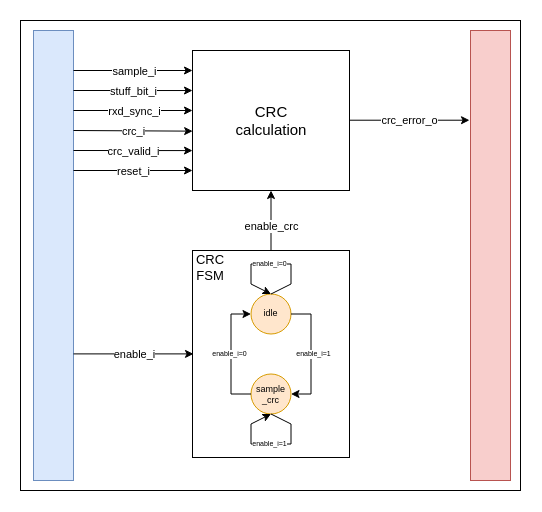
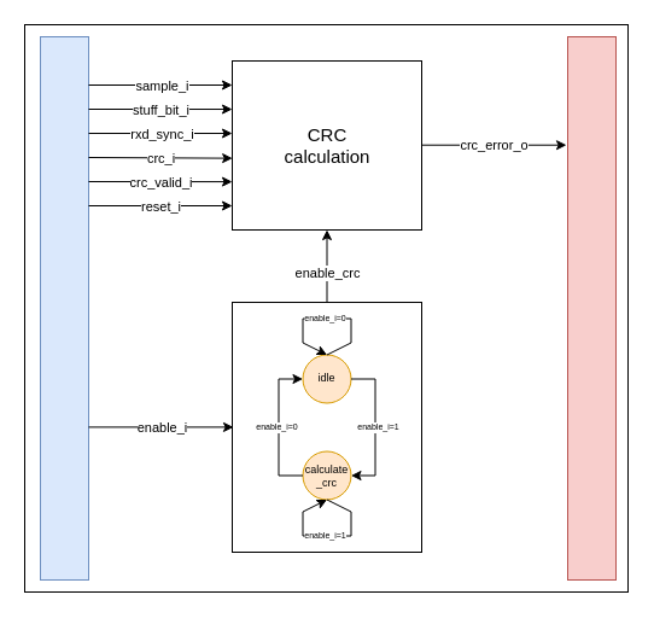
  <mxCell id="0" />
  <mxCell id="1" parent="0" />
  <mxCell id="2" value="" style="rounded=0;whiteSpace=wrap;html=1;" parent="1" vertex="1"><mxGeometry x="20" y="20" width="500" height="470" as="geometry" /></mxCell>
  <mxCell id="3" value="" style="rounded=0;whiteSpace=wrap;html=1;fillColor=#dae8fc;strokeColor=#6c8ebf;" parent="1" vertex="1"><mxGeometry x="33" y="30" width="40" height="450" as="geometry" /></mxCell>
  <mxCell id="4" value="" style="rounded=0;whiteSpace=wrap;html=1;fillColor=#f8cecc;strokeColor=#b85450;" parent="1" vertex="1"><mxGeometry x="470" y="30" width="40" height="450" as="geometry" /></mxCell>
  <mxCell id="5" value="" style="endArrow=classic;html=1;rounded=0;exitX=0.5;exitY=0;exitDx=0;exitDy=0;entryX=0.5;entryY=1;entryDx=0;entryDy=0;" parent="1" source="25" target="9" edge="1"><mxGeometry width="50" height="50" relative="1" as="geometry"><mxPoint x="271.5" y="267" as="sourcePoint" /><mxPoint x="443" y="270" as="targetPoint" /></mxGeometry></mxCell>
  <mxCell id="6" value="enable_crc" style="edgeLabel;html=1;align=center;verticalAlign=middle;resizable=0;points=[];" parent="5" vertex="1" connectable="0"><mxGeometry x="0.007" y="-4" relative="1" as="geometry"><mxPoint x="-4" y="5" as="offset" /></mxGeometry></mxCell>
  <mxCell id="7" value="" style="endArrow=classic;html=1;rounded=0;" parent="1" edge="1"><mxGeometry width="50" height="50" relative="1" as="geometry"><mxPoint x="73" y="353.4" as="sourcePoint" /><mxPoint x="193" y="353.4" as="targetPoint" /></mxGeometry></mxCell>
  <mxCell id="8" value="enable_i" style="edgeLabel;html=1;align=center;verticalAlign=middle;resizable=0;points=[];" parent="7" vertex="1" connectable="0"><mxGeometry x="0.037" relative="1" as="geometry"><mxPoint x="-2" as="offset" /></mxGeometry></mxCell>
  <mxCell id="9" value="" style="rounded=0;whiteSpace=wrap;html=1;" parent="1" vertex="1"><mxGeometry x="192" y="50" width="157" height="140" as="geometry" /></mxCell>
  <mxCell id="10" value="" style="endArrow=classic;html=1;rounded=0;exitX=1;exitY=0.25;exitDx=0;exitDy=0;" parent="1" edge="1"><mxGeometry width="50" height="50" relative="1" as="geometry"><mxPoint x="73" y="110" as="sourcePoint" /><mxPoint x="192" y="110" as="targetPoint" /></mxGeometry></mxCell>
  <mxCell id="11" value="rxd_sync_i" style="edgeLabel;html=1;align=center;verticalAlign=middle;resizable=0;points=[];" parent="10" vertex="1" connectable="0"><mxGeometry x="0.037" relative="1" as="geometry"><mxPoint x="-2" as="offset" /></mxGeometry></mxCell>
  <mxCell id="12" value="" style="endArrow=classic;html=1;rounded=0;exitX=1;exitY=0.25;exitDx=0;exitDy=0;entryX=0.001;entryY=0.576;entryDx=0;entryDy=0;entryPerimeter=0;" parent="1" edge="1" target="9"><mxGeometry width="50" height="50" relative="1" as="geometry"><mxPoint x="73" y="130" as="sourcePoint" /><mxPoint x="191" y="130" as="targetPoint" /></mxGeometry></mxCell>
  <mxCell id="13" value="crc_i" style="edgeLabel;html=1;align=center;verticalAlign=middle;resizable=0;points=[];" parent="12" vertex="1" connectable="0"><mxGeometry x="0.037" relative="1" as="geometry"><mxPoint x="-2" as="offset" /></mxGeometry></mxCell>
  <mxCell id="14" value="" style="endArrow=classic;html=1;rounded=0;exitX=1;exitY=0.25;exitDx=0;exitDy=0;entryX=0;entryY=0.715;entryDx=0;entryDy=0;entryPerimeter=0;" parent="1" edge="1" target="9"><mxGeometry width="50" height="50" relative="1" as="geometry"><mxPoint x="73" y="150" as="sourcePoint" /><mxPoint x="191" y="150" as="targetPoint" /></mxGeometry></mxCell>
  <mxCell id="15" value="crc_valid_i" style="edgeLabel;html=1;align=center;verticalAlign=middle;resizable=0;points=[];" parent="14" vertex="1" connectable="0"><mxGeometry x="0.037" relative="1" as="geometry"><mxPoint x="-2" as="offset" /></mxGeometry></mxCell>
  <mxCell id="16" value="" style="endArrow=classic;html=1;rounded=0;exitX=1;exitY=0.25;exitDx=0;exitDy=0;entryX=0;entryY=0.286;entryDx=0;entryDy=0;entryPerimeter=0;" parent="1" edge="1" target="9"><mxGeometry width="50" height="50" relative="1" as="geometry"><mxPoint x="73" y="90" as="sourcePoint" /><mxPoint x="193" y="90" as="targetPoint" /></mxGeometry></mxCell>
  <mxCell id="17" value="stuff_bit_i" style="edgeLabel;html=1;align=center;verticalAlign=middle;resizable=0;points=[];" parent="16" vertex="1" connectable="0"><mxGeometry x="0.037" relative="1" as="geometry"><mxPoint x="-2" as="offset" /></mxGeometry></mxCell>
  <mxCell id="18" value="" style="endArrow=classic;html=1;rounded=0;exitX=1;exitY=0.25;exitDx=0;exitDy=0;" parent="1" edge="1"><mxGeometry width="50" height="50" relative="1" as="geometry"><mxPoint x="73" y="70" as="sourcePoint" /><mxPoint x="192" y="70" as="targetPoint" /></mxGeometry></mxCell>
  <mxCell id="19" value="sample_i" style="edgeLabel;html=1;align=center;verticalAlign=middle;resizable=0;points=[];" parent="18" vertex="1" connectable="0"><mxGeometry x="0.037" relative="1" as="geometry"><mxPoint x="-2" as="offset" /></mxGeometry></mxCell>
  <mxCell id="20" value="" style="endArrow=classic;html=1;rounded=0;exitX=1;exitY=0.25;exitDx=0;exitDy=0;" parent="1" edge="1"><mxGeometry width="50" height="50" relative="1" as="geometry"><mxPoint x="73" y="170" as="sourcePoint" /><mxPoint x="192" y="170" as="targetPoint" /></mxGeometry></mxCell>
  <mxCell id="21" value="reset_i" style="edgeLabel;html=1;align=center;verticalAlign=middle;resizable=0;points=[];" parent="20" vertex="1" connectable="0"><mxGeometry x="0.037" relative="1" as="geometry"><mxPoint x="-3" as="offset" /></mxGeometry></mxCell>
  <mxCell id="22" value="CRC calculation" style="text;html=1;align=center;verticalAlign=middle;whiteSpace=wrap;rounded=0;fontSize=15;" parent="1" vertex="1"><mxGeometry x="240.5" y="105" width="60" height="30" as="geometry" /></mxCell>
  <mxCell id="23" value="" style="endArrow=classic;html=1;rounded=0;exitX=1;exitY=0.25;exitDx=0;exitDy=0;" parent="1" edge="1"><mxGeometry width="50" height="50" relative="1" as="geometry"><mxPoint x="349" y="119.71" as="sourcePoint" /><mxPoint x="469" y="119.71" as="targetPoint" /></mxGeometry></mxCell>
  <mxCell id="24" value="crc_error_o" style="edgeLabel;html=1;align=center;verticalAlign=middle;resizable=0;points=[];" parent="23" vertex="1" connectable="0"><mxGeometry x="0.037" relative="1" as="geometry"><mxPoint x="-3" as="offset" /></mxGeometry></mxCell>
  <mxCell id="25" value="" style="rounded=0;whiteSpace=wrap;html=1;" parent="1" vertex="1"><mxGeometry x="192" y="250" width="157" height="207" as="geometry" /></mxCell>
  <mxCell id="26" value="" style="ellipse;whiteSpace=wrap;html=1;fillColor=#ffe6cc;strokeColor=#d79b00;container=0;" parent="1" vertex="1"><mxGeometry x="250.5" y="293.5" width="40" height="40" as="geometry" /></mxCell>
  <mxCell id="27" value="&lt;font&gt;idle&lt;/font&gt;" style="text;html=1;align=center;verticalAlign=middle;whiteSpace=wrap;rounded=0;labelPosition=center;verticalLabelPosition=middle;fontSize=9;fontStyle=0" parent="1" vertex="1"><mxGeometry x="256.25" y="301.5" width="28.5" height="23.99" as="geometry" /></mxCell>
  <mxCell id="28" value="" style="endArrow=classic;html=1;rounded=0;entryX=0.5;entryY=0;entryDx=0;entryDy=0;" parent="1" target="26" edge="1"><mxGeometry width="50" height="50" relative="1" as="geometry"><mxPoint x="270.5" y="293.5" as="sourcePoint" /><mxPoint x="230.5" y="283.5" as="targetPoint" /><Array as="points"><mxPoint x="290.5" y="283.5" /><mxPoint x="290.5" y="263.5" /><mxPoint x="250.5" y="263.5" /><mxPoint x="250.5" y="283.5" /></Array></mxGeometry></mxCell>
  <mxCell id="29" value="enable_i=0" style="edgeLabel;html=1;align=center;verticalAlign=middle;resizable=0;points=[];fontSize=7;" parent="28" vertex="1" connectable="0"><mxGeometry x="0.037" relative="1" as="geometry"><mxPoint x="1" as="offset" /></mxGeometry></mxCell>
  <mxCell id="30" value="" style="endArrow=classic;html=1;rounded=0;exitX=1;exitY=0.5;exitDx=0;exitDy=0;entryX=1;entryY=0.5;entryDx=0;entryDy=0;" parent="1" source="26" target="32" edge="1"><mxGeometry width="50" height="50" relative="1" as="geometry"><mxPoint x="260.5" y="353.5" as="sourcePoint" /><mxPoint x="310.5" y="423.5" as="targetPoint" /><Array as="points"><mxPoint x="310.5" y="313.5" /><mxPoint x="310.5" y="393.5" /></Array></mxGeometry></mxCell>
  <mxCell id="31" value="enable_i=1" style="edgeLabel;html=1;align=center;verticalAlign=middle;resizable=0;points=[];fontSize=7;" parent="30" vertex="1" connectable="0"><mxGeometry x="0.037" relative="1" as="geometry"><mxPoint x="2" y="-2" as="offset" /></mxGeometry></mxCell>
  <mxCell id="32" value="" style="ellipse;whiteSpace=wrap;html=1;fillColor=#ffe6cc;strokeColor=#d79b00;container=0;" parent="1" vertex="1"><mxGeometry x="250.5" y="373.5" width="40" height="40" as="geometry" /></mxCell>
- <mxCell id="33" value="&lt;font&gt;sample&lt;/font&gt;&lt;div&gt;&lt;font&gt;_crc&lt;/font&gt;&lt;/div&gt;" style="text;html=1;align=center;verticalAlign=middle;whiteSpace=wrap;rounded=0;labelPosition=center;verticalLabelPosition=middle;fontSize=9;" parent="1" vertex="1"><mxGeometry x="256.25" y="382.5" width="28.5" height="23.99" as="geometry" /></mxCell>
+ <mxCell id="33" value="&lt;font&gt;calculate&lt;/font&gt;&lt;div&gt;&lt;font&gt;_crc&lt;/font&gt;&lt;/div&gt;" style="text;html=1;align=center;verticalAlign=middle;whiteSpace=wrap;rounded=0;labelPosition=center;verticalLabelPosition=middle;fontSize=9;" parent="1" vertex="1"><mxGeometry x="256.25" y="382.5" width="28.5" height="23.99" as="geometry" /></mxCell>
  <mxCell id="34" value="" style="endArrow=classic;html=1;rounded=0;exitX=0;exitY=0.5;exitDx=0;exitDy=0;entryX=0;entryY=0.5;entryDx=0;entryDy=0;" parent="1" source="32" target="26" edge="1"><mxGeometry width="50" height="50" relative="1" as="geometry"><mxPoint x="120.5" y="343.5" as="sourcePoint" /><mxPoint x="230.5" y="313.5" as="targetPoint" /><Array as="points"><mxPoint x="230.5" y="393.5" /><mxPoint x="230.5" y="313.5" /></Array></mxGeometry></mxCell>
  <mxCell id="35" value="enable_i=0" style="edgeLabel;html=1;align=center;verticalAlign=middle;resizable=0;points=[];fontSize=7;" parent="34" vertex="1" connectable="0"><mxGeometry x="0.037" relative="1" as="geometry"><mxPoint x="-2" y="2" as="offset" /></mxGeometry></mxCell>
  <mxCell id="36" value="" style="endArrow=classic;html=1;rounded=0;entryX=0.5;entryY=1;entryDx=0;entryDy=0;" parent="1" target="32" edge="1"><mxGeometry width="50" height="50" relative="1" as="geometry"><mxPoint x="270.5" y="413.5" as="sourcePoint" /><mxPoint x="270.5" y="463.5" as="targetPoint" /><Array as="points"><mxPoint x="290.5" y="423.5" /><mxPoint x="290.5" y="443.5" /><mxPoint x="250.5" y="443.5" /><mxPoint x="250.5" y="423.5" /></Array></mxGeometry></mxCell>
  <mxCell id="37" value="enable_i=1" style="edgeLabel;html=1;align=center;verticalAlign=middle;resizable=0;points=[];fontSize=7;" parent="36" vertex="1" connectable="0"><mxGeometry x="0.037" relative="1" as="geometry"><mxPoint x="1" as="offset" /></mxGeometry></mxCell>
- <mxCell id="38" value="CRC&lt;div&gt;FSM&lt;/div&gt;" style="text;strokeColor=none;align=center;fillColor=none;html=1;verticalAlign=middle;whiteSpace=wrap;rounded=0;container=0;fontSize=13;" parent="1" vertex="1"><mxGeometry x="192.003" y="255.005" width="36.231" height="24.828" as="geometry" /></mxCell>
